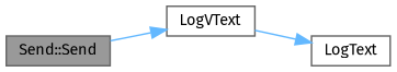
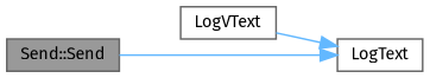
  digraph {
    fontname="Fira Sans"
    rankdir=LR
    node [color=grey40 fillcolor=white fontname="Fira Sans" fontsize=10 shape=box style=filled]
    edge [color=steelblue1 fontname="Fira Sans" fontsize=10 labelfontname=Helvetica labelfontsize=10 style=solid]
    n1 [color=gray40 fillcolor=grey60 fontcolor=black height=0.2 label="Send::Send" width=0.4]
    n2 [height=0.2 label=LogVText width=0.4]
    n3 [height=0.2 label=LogText width=0.4]
-   n1 -> n2
+   n1 -> n3
    n2 -> n3
  }
